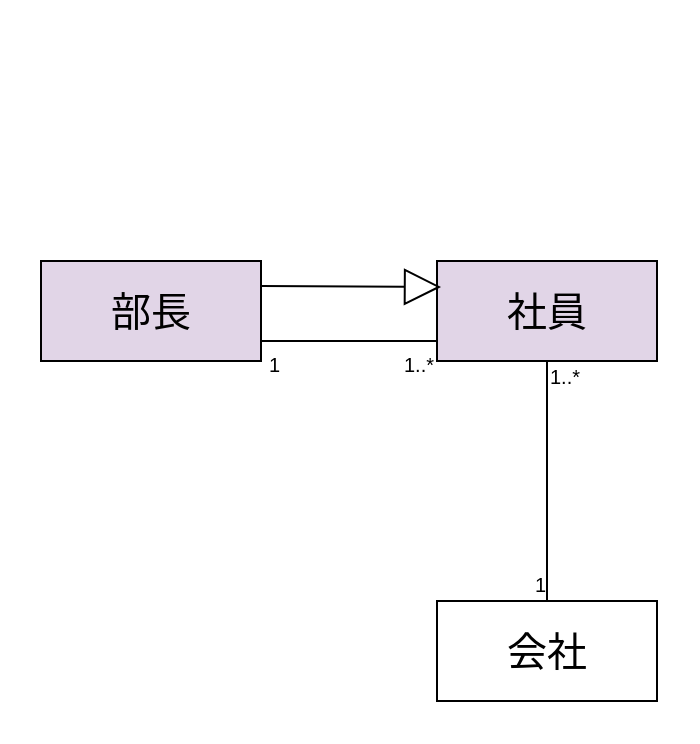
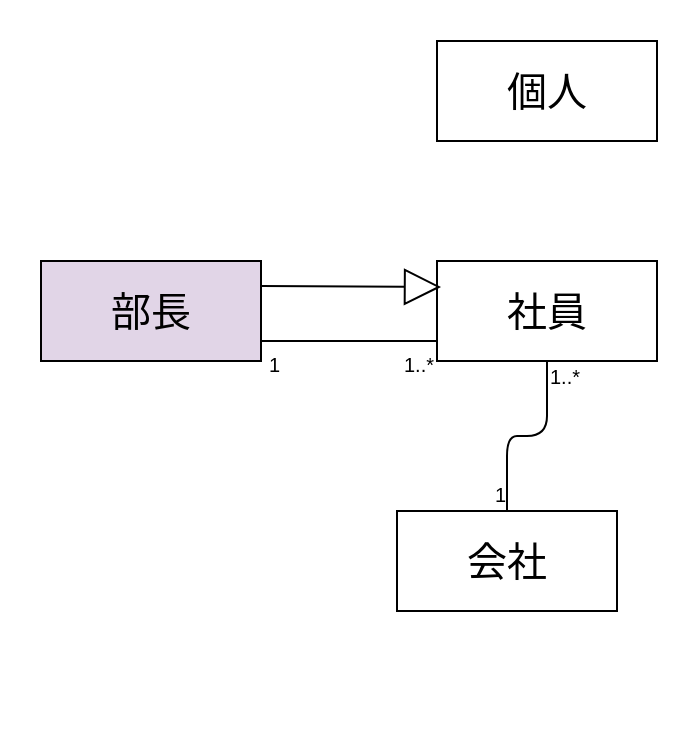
  <mxCell id="0" />
  <mxCell id="1" parent="0" />
+ <mxCell id="2" value="個人" style="html=1;fontSize=20;" vertex="1" parent="1"><mxGeometry x="218" y="20" width="110" height="50" as="geometry" /></mxCell>
  <mxCell id="3" value="部長" style="html=1;fontSize=20;fillColor=#e1d5e7;" vertex="1" parent="1"><mxGeometry x="20" y="130" width="110" height="50" as="geometry" /></mxCell>
- <mxCell id="4" value="社員" style="html=1;fontSize=20;fillColor=#e1d5e7;" vertex="1" parent="1"><mxGeometry x="218" y="130" width="110" height="50" as="geometry" /></mxCell>
+ <mxCell id="4" value="社員" style="html=1;fontSize=20;" vertex="1" parent="1"><mxGeometry x="218" y="130" width="110" height="50" as="geometry" /></mxCell>
  <mxCell id="5" value="" style="endArrow=block;endSize=16;endFill=0;html=1;fontSize=20;exitX=1;exitY=0.25;exitDx=0;exitDy=0;" edge="1" parent="1" source="3"><mxGeometry width="160" relative="1" as="geometry"><mxPoint x="230" y="370" as="sourcePoint" /><mxPoint x="220" y="143" as="targetPoint" /><Array as="points" /></mxGeometry></mxCell>
- <mxCell id="6" value="会社" style="html=1;fontSize=20;" vertex="1" parent="1"><mxGeometry x="218" y="300" width="110" height="50" as="geometry" /></mxCell>
+ <mxCell id="6" value="会社" style="html=1;fontSize=20;" vertex="1" parent="1"><mxGeometry x="198" y="255" width="110" height="50" as="geometry" /></mxCell>
  <mxCell id="7" value="" style="endArrow=none;html=1;edgeStyle=orthogonalEdgeStyle;fontSize=20;exitX=0.5;exitY=1;exitDx=0;exitDy=0;" edge="1" parent="1" source="4" target="6"><mxGeometry relative="1" as="geometry"><mxPoint x="20" y="330" as="sourcePoint" /><mxPoint x="180" y="330" as="targetPoint" /></mxGeometry></mxCell>
  <mxCell id="8" value="1..*" style="resizable=0;html=1;align=left;verticalAlign=bottom;labelBackgroundColor=#ffffff;fontSize=10;" connectable="0" vertex="1" parent="7"><mxGeometry x="-1" relative="1" as="geometry"><mxPoint y="16" as="offset" /></mxGeometry></mxCell>
  <mxCell id="9" value="1" style="resizable=0;html=1;align=right;verticalAlign=bottom;labelBackgroundColor=#ffffff;fontSize=10;" connectable="0" vertex="1" parent="7"><mxGeometry x="1" relative="1" as="geometry" /></mxCell>
  <mxCell id="10" value="" style="endArrow=none;html=1;edgeStyle=orthogonalEdgeStyle;fontSize=20;exitX=0;exitY=0.5;exitDx=0;exitDy=0;" edge="1" parent="1"><mxGeometry relative="1" as="geometry"><mxPoint x="218" y="170" as="sourcePoint" /><mxPoint x="130" y="170" as="targetPoint" /></mxGeometry></mxCell>
  <mxCell id="11" value="1..*" style="resizable=0;html=1;align=left;verticalAlign=bottom;labelBackgroundColor=#ffffff;fontSize=10;" connectable="0" vertex="1" parent="10"><mxGeometry x="-1" relative="1" as="geometry"><mxPoint x="-18" y="20" as="offset" /></mxGeometry></mxCell>
  <mxCell id="12" value="1" style="resizable=0;html=1;align=right;verticalAlign=bottom;labelBackgroundColor=#ffffff;fontSize=10;" connectable="0" vertex="1" parent="10"><mxGeometry x="1" relative="1" as="geometry"><mxPoint x="10" y="20" as="offset" /></mxGeometry></mxCell>
